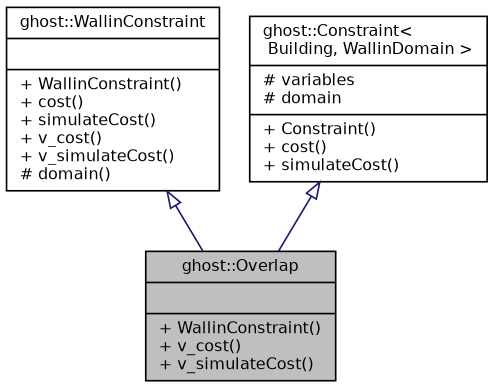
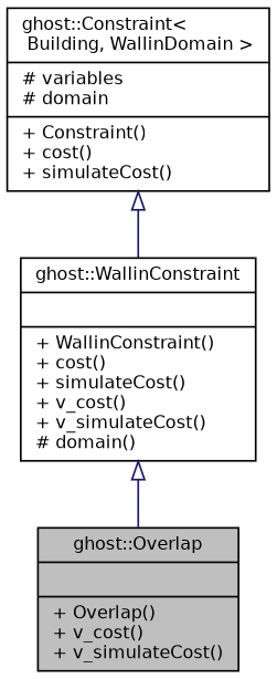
  digraph {
    node [color=black fillcolor=white fontname=Helvetica fontsize=10 shape=record style=filled]
    edge [arrowtail=onormal color=midnightblue dir=back fontname=Helvetica fontsize=10 labelfontname=Helvetica labelfontsize=10 style=solid]
-   n1 [fillcolor=grey75 fontcolor=black height=0.2 label="{ghost::Overlap\n||+ WallinConstraint()\l+ v_cost()\l+ v_simulateCost()\l}" width=0.4]
+   n1 [fillcolor=grey75 fontcolor=black height=0.2 label="{ghost::Overlap\n||+ Overlap()\l+ v_cost()\l+ v_simulateCost()\l}" width=0.4]
    n2 [height=0.2 label="{ghost::WallinConstraint\n||+ WallinConstraint()\l+ cost()\l+ simulateCost()\l+ v_cost()\l+ v_simulateCost()\l# domain()\l}" width=0.4]
    n3 [height=0.2 label="{ghost::Constraint\<\l Building, WallinDomain \>\n|# variables\l# domain\l|+ Constraint()\l+ cost()\l+ simulateCost()\l}" width=0.4]
    n2 -> n1
-   n3 -> n1
+   n3 -> n2
  }
